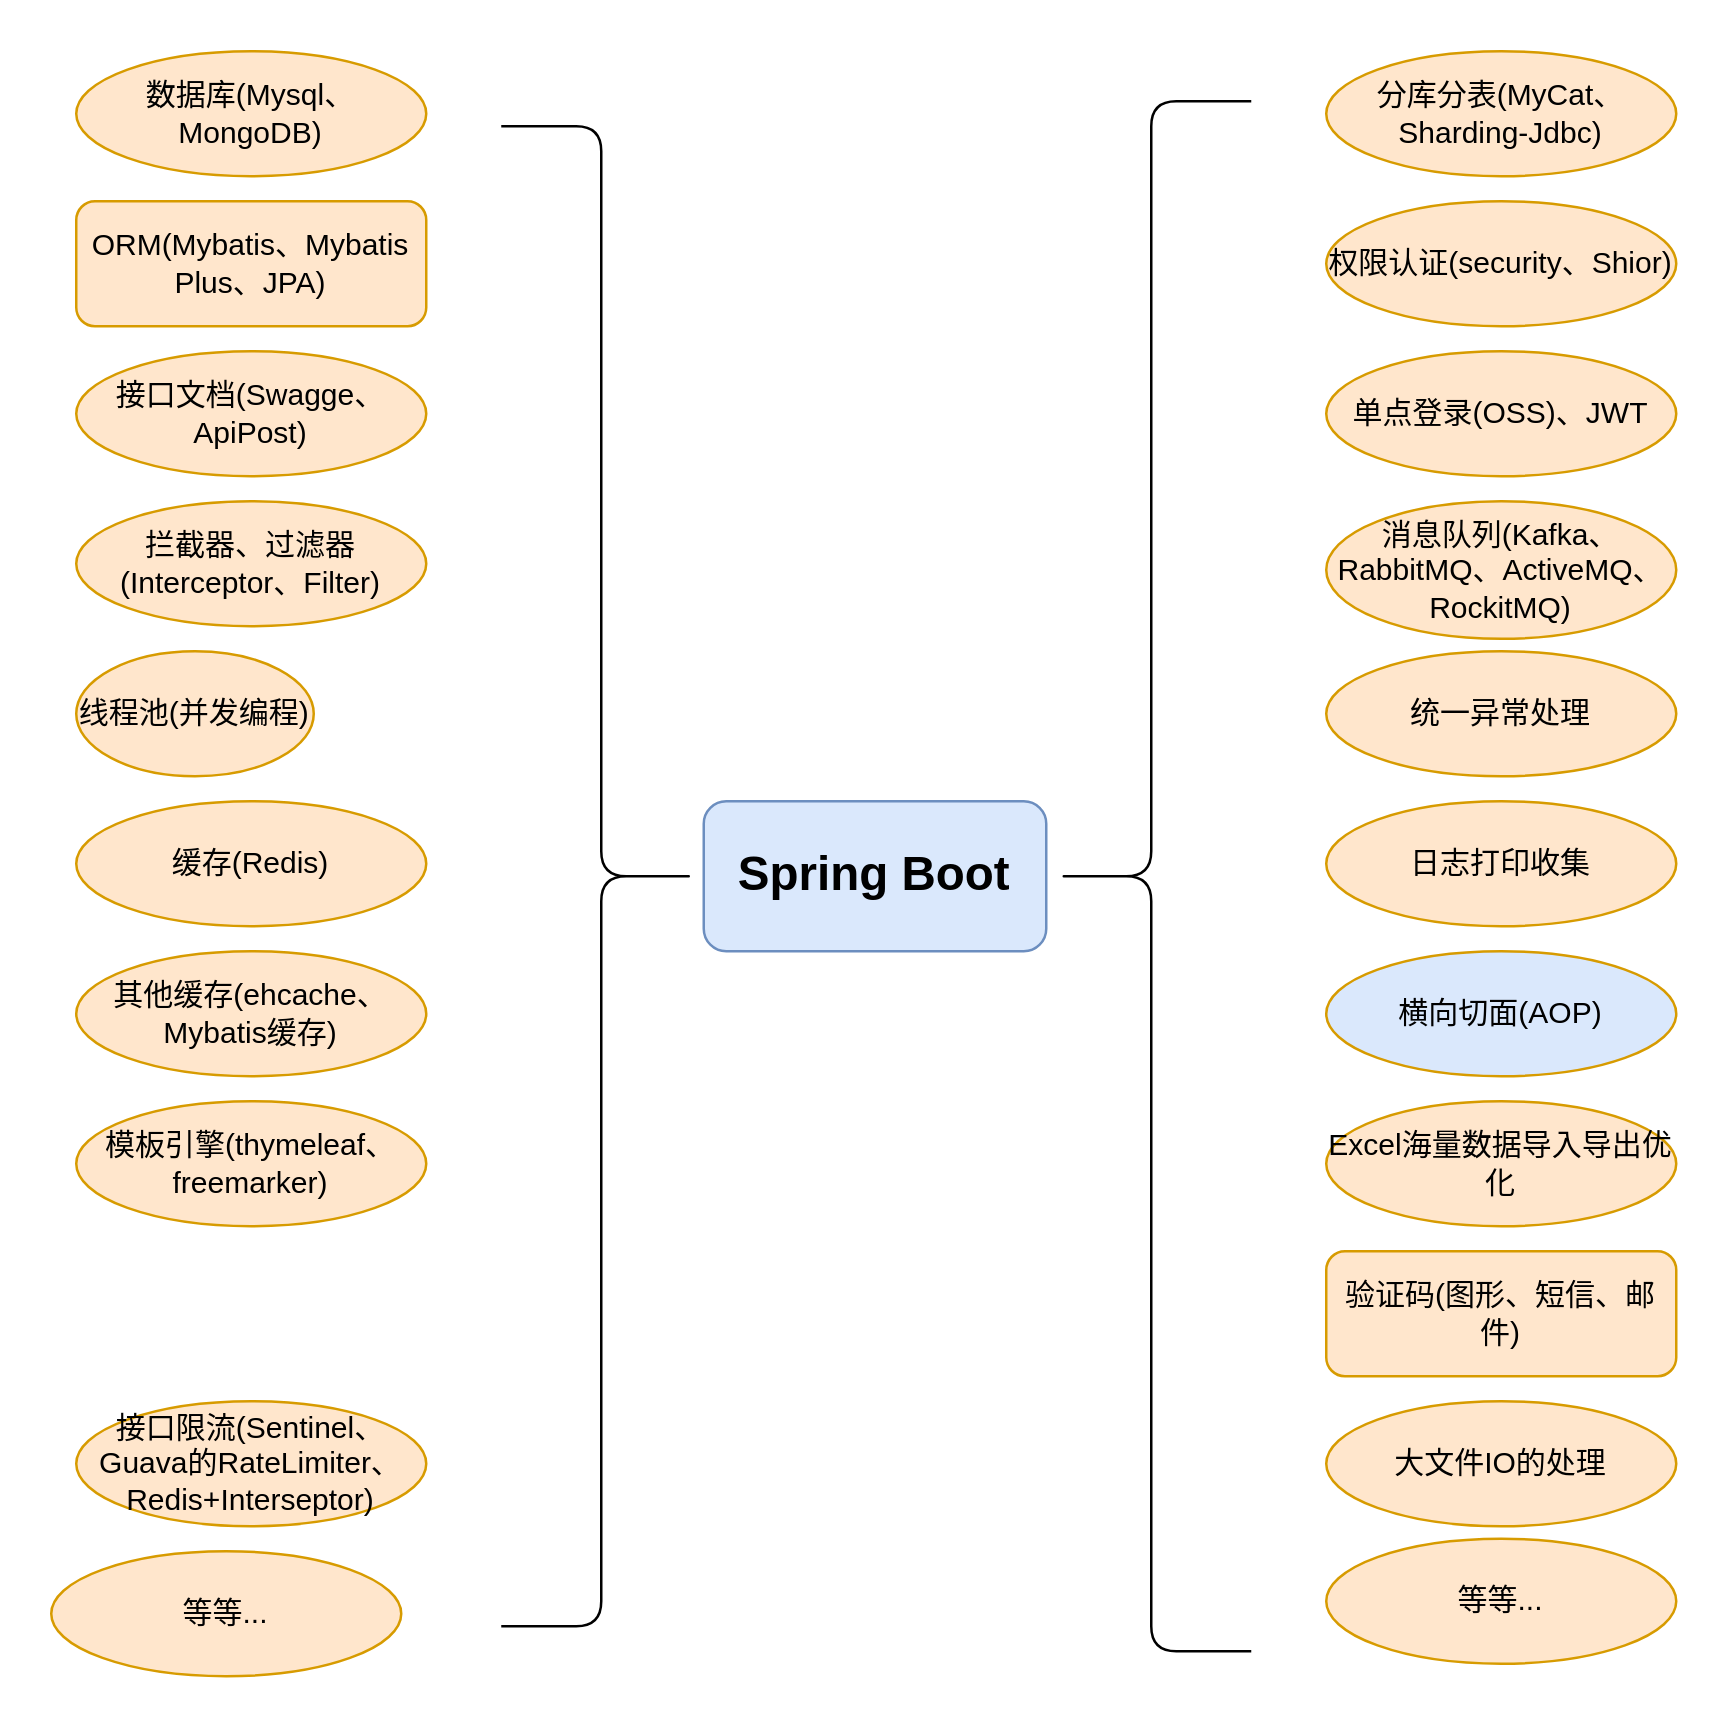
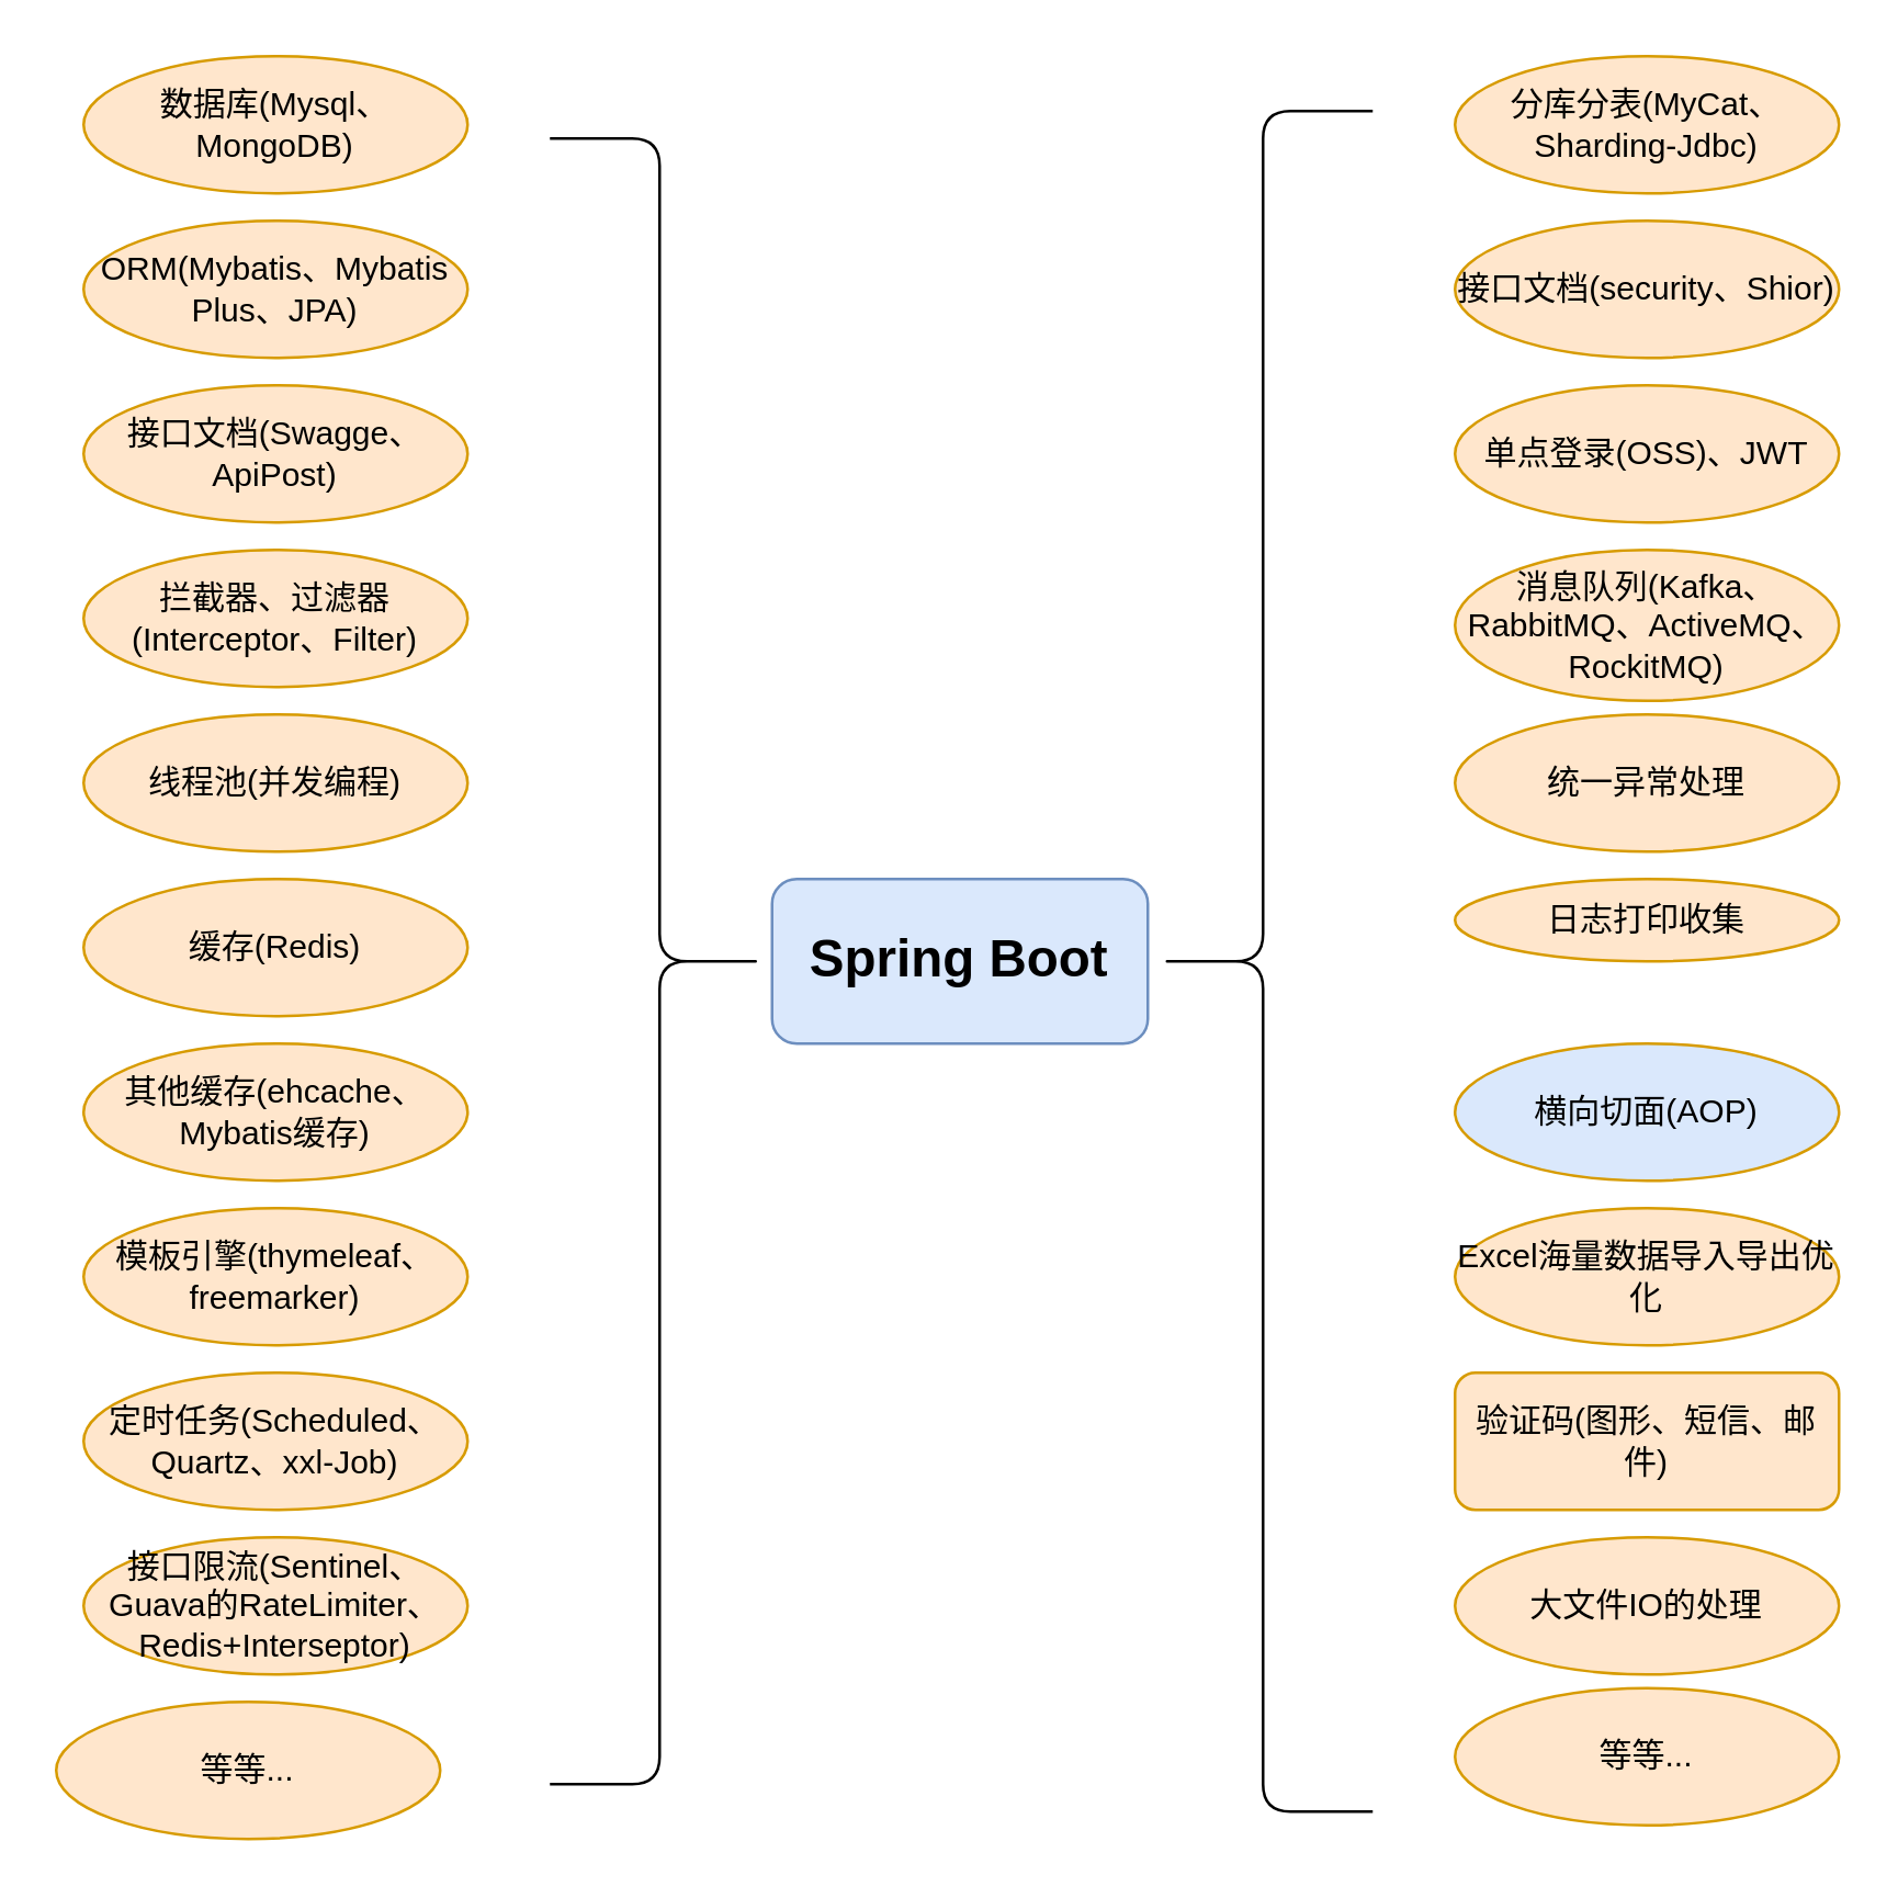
  <mxCell id="0" />
  <mxCell id="1" parent="0" />
  <mxCell id="2" value="&lt;font style=&quot;font-size: 19px;&quot;&gt;Spring Boot&lt;/font&gt;" style="rounded=1;whiteSpace=wrap;html=1;fillColor=#dae8fc;strokeColor=#6c8ebf;fontStyle=1;gradientColor=none;" vertex="1" parent="1"><mxGeometry x="281" y="320" width="137" height="60" as="geometry" /></mxCell>
  <mxCell id="3" value="数据库(Mysql、MongoDB)" style="ellipse;whiteSpace=wrap;html=1;fillColor=#ffe6cc;strokeColor=#d79b00;" vertex="1" parent="1"><mxGeometry x="30" y="20" width="140" height="50" as="geometry" /></mxCell>
- <mxCell id="4" value="ORM(Mybatis、Mybatis Plus、JPA)" style="whiteSpace=wrap;html=1;fillColor=#ffe6cc;strokeColor=#d79b00;rounded=1;" vertex="1" parent="1"><mxGeometry x="30" y="80" width="140" height="50" as="geometry" /></mxCell>
+ <mxCell id="4" value="ORM(Mybatis、Mybatis Plus、JPA)" style="ellipse;whiteSpace=wrap;html=1;fillColor=#ffe6cc;strokeColor=#d79b00;" vertex="1" parent="1"><mxGeometry x="30" y="80" width="140" height="50" as="geometry" /></mxCell>
  <mxCell id="5" value="接口文档(Swagge、ApiPost)" style="ellipse;whiteSpace=wrap;html=1;fillColor=#ffe6cc;strokeColor=#d79b00;" vertex="1" parent="1"><mxGeometry x="30" y="140" width="140" height="50" as="geometry" /></mxCell>
  <mxCell id="6" value="拦截器、过滤器(Interceptor、Filter)" style="ellipse;whiteSpace=wrap;html=1;fillColor=#ffe6cc;strokeColor=#d79b00;" vertex="1" parent="1"><mxGeometry x="30" y="200" width="140" height="50" as="geometry" /></mxCell>
- <mxCell id="7" value="线程池(并发编程)" style="ellipse;whiteSpace=wrap;html=1;fillColor=#ffe6cc;strokeColor=#d79b00;" vertex="1" parent="1"><mxGeometry x="30" y="260" width="95" height="50" as="geometry" /></mxCell>
+ <mxCell id="7" value="线程池(并发编程)" style="ellipse;whiteSpace=wrap;html=1;fillColor=#ffe6cc;strokeColor=#d79b00;" vertex="1" parent="1"><mxGeometry x="30" y="260" width="140" height="50" as="geometry" /></mxCell>
  <mxCell id="8" value="缓存(Redis)" style="ellipse;whiteSpace=wrap;html=1;fillColor=#ffe6cc;strokeColor=#d79b00;" vertex="1" parent="1"><mxGeometry x="30" y="320" width="140" height="50" as="geometry" /></mxCell>
+ <mxCell id="9" value="定时任务(Scheduled、Quartz、xxl-Job)" style="ellipse;whiteSpace=wrap;html=1;fillColor=#ffe6cc;strokeColor=#d79b00;" vertex="1" parent="1"><mxGeometry x="30" y="500" width="140" height="50" as="geometry" /></mxCell>
  <mxCell id="10" value="模板引擎(thymeleaf、freemarker)" style="ellipse;whiteSpace=wrap;html=1;fillColor=#ffe6cc;strokeColor=#d79b00;" vertex="1" parent="1"><mxGeometry x="30" y="440" width="140" height="50" as="geometry" /></mxCell>
  <mxCell id="11" value="其他缓存(ehcache、Mybatis缓存)" style="ellipse;whiteSpace=wrap;html=1;fillColor=#ffe6cc;strokeColor=#d79b00;" vertex="1" parent="1"><mxGeometry x="30" y="380" width="140" height="50" as="geometry" /></mxCell>
  <mxCell id="12" value="接口限流(Sentinel、Guava的RateLimiter、Redis+Interseptor)" style="ellipse;whiteSpace=wrap;html=1;fillColor=#ffe6cc;strokeColor=#d79b00;" vertex="1" parent="1"><mxGeometry x="30" y="560" width="140" height="50" as="geometry" /></mxCell>
  <mxCell id="13" value="分库分表(MyCat、Sharding-Jdbc)" style="ellipse;whiteSpace=wrap;html=1;fillColor=#ffe6cc;strokeColor=#d79b00;" vertex="1" parent="1"><mxGeometry x="530" y="20" width="140" height="50" as="geometry" /></mxCell>
- <mxCell id="14" value="权限认证(security、Shior)" style="ellipse;whiteSpace=wrap;html=1;fillColor=#ffe6cc;strokeColor=#d79b00;" vertex="1" parent="1"><mxGeometry x="530" y="80" width="140" height="50" as="geometry" /></mxCell>
+ <mxCell id="14" value="接口文档(security、Shior)" style="ellipse;whiteSpace=wrap;html=1;fillColor=#ffe6cc;strokeColor=#d79b00;" vertex="1" parent="1"><mxGeometry x="530" y="80" width="140" height="50" as="geometry" /></mxCell>
  <mxCell id="15" value="单点登录(OSS)、JWT" style="ellipse;whiteSpace=wrap;html=1;fillColor=#ffe6cc;strokeColor=#d79b00;" vertex="1" parent="1"><mxGeometry x="530" y="140" width="140" height="50" as="geometry" /></mxCell>
  <mxCell id="16" value="消息队列(Kafka、RabbitMQ、ActiveMQ、RockitMQ)" style="ellipse;whiteSpace=wrap;html=1;fillColor=#ffe6cc;strokeColor=#d79b00;" vertex="1" parent="1"><mxGeometry x="530" y="200" width="140" height="55" as="geometry" /></mxCell>
  <mxCell id="17" value="统一异常处理" style="ellipse;whiteSpace=wrap;html=1;fillColor=#ffe6cc;strokeColor=#d79b00;" vertex="1" parent="1"><mxGeometry x="530" y="260" width="140" height="50" as="geometry" /></mxCell>
- <mxCell id="18" value="日志打印收集" style="ellipse;whiteSpace=wrap;html=1;fillColor=#ffe6cc;strokeColor=#d79b00;" vertex="1" parent="1"><mxGeometry x="530" y="320" width="140" height="50" as="geometry" /></mxCell>
+ <mxCell id="18" value="日志打印收集" style="ellipse;whiteSpace=wrap;html=1;fillColor=#ffe6cc;strokeColor=#d79b00;" vertex="1" parent="1"><mxGeometry x="530" y="320" width="140" height="30" as="geometry" /></mxCell>
  <mxCell id="19" value="验证码(图形、短信、邮件)" style="whiteSpace=wrap;html=1;fillColor=#ffe6cc;strokeColor=#d79b00;rounded=1;" vertex="1" parent="1"><mxGeometry x="530" y="500" width="140" height="50" as="geometry" /></mxCell>
  <mxCell id="20" value="Excel海量数据导入导出优化" style="ellipse;whiteSpace=wrap;html=1;fillColor=#ffe6cc;strokeColor=#d79b00;" vertex="1" parent="1"><mxGeometry x="530" y="440" width="140" height="50" as="geometry" /></mxCell>
  <mxCell id="21" value="横向切面(AOP)" style="ellipse;whiteSpace=wrap;html=1;fillColor=#dae8fc;strokeColor=#d79b00;" vertex="1" parent="1"><mxGeometry x="530" y="380" width="140" height="50" as="geometry" /></mxCell>
  <mxCell id="22" value="大文件IO的处理" style="ellipse;whiteSpace=wrap;html=1;fillColor=#ffe6cc;strokeColor=#d79b00;" vertex="1" parent="1"><mxGeometry x="530" y="560" width="140" height="50" as="geometry" /></mxCell>
  <mxCell id="23" value="等等..." style="ellipse;whiteSpace=wrap;html=1;fillColor=#ffe6cc;strokeColor=#d79b00;" vertex="1" parent="1"><mxGeometry x="20" y="620" width="140" height="50" as="geometry" /></mxCell>
  <mxCell id="24" value="等等..." style="ellipse;whiteSpace=wrap;html=1;fillColor=#ffe6cc;strokeColor=#d79b00;" vertex="1" parent="1"><mxGeometry x="530" y="615" width="140" height="50" as="geometry" /></mxCell>
  <mxCell id="25" value="" style="shape=curlyBracket;whiteSpace=wrap;html=1;rounded=1;flipH=1;fontSize=19;fillColor=#D4E1F5;gradientColor=none;" vertex="1" parent="1"><mxGeometry x="200" y="50" width="80" height="600" as="geometry" /></mxCell>
  <mxCell id="26" value="" style="shape=curlyBracket;whiteSpace=wrap;html=1;rounded=1;fontSize=19;fillColor=#D4E1F5;gradientColor=none;size=0.5;" vertex="1" parent="1"><mxGeometry x="420" y="40" width="80" height="620" as="geometry" /></mxCell>
